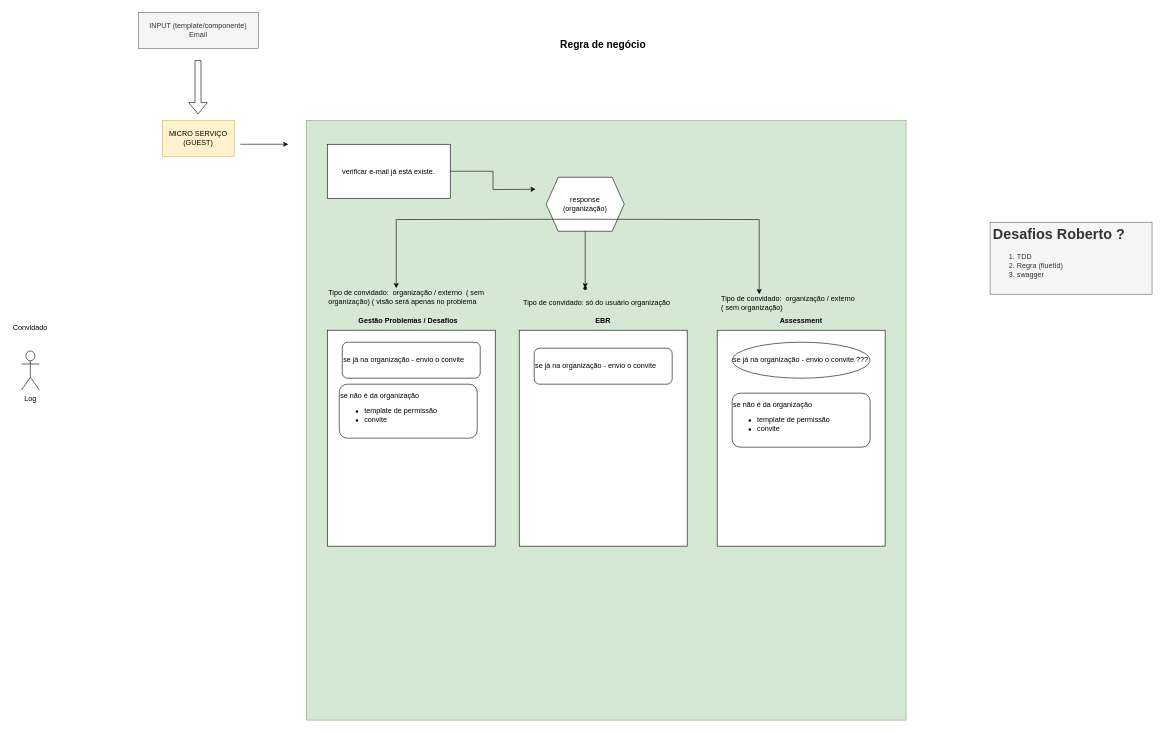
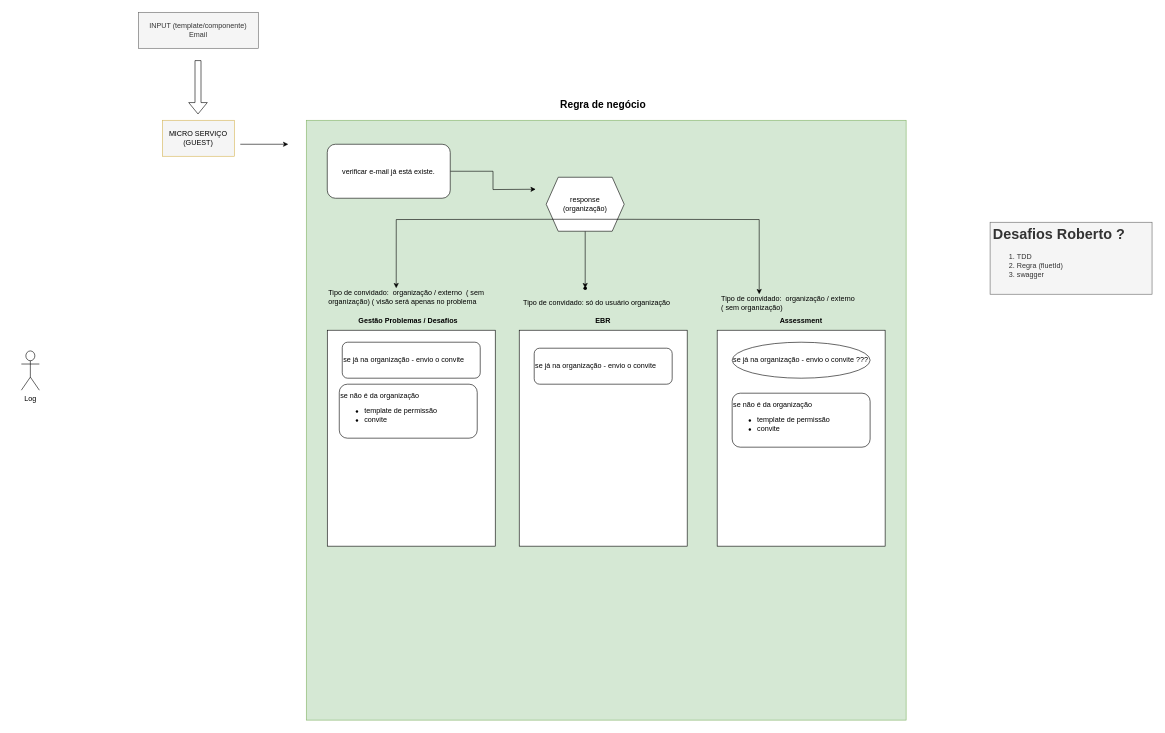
  <mxCell id="0" />
  <mxCell id="1" parent="0" />
  <mxCell id="2" value="" style="group" parent="1" vertex="1" connectable="0"><mxGeometry x="20" y="530" width="60" height="120" as="geometry" /></mxCell>
  <mxCell id="3" value="Log" style="shape=umlActor;verticalLabelPosition=bottom;verticalAlign=top;html=1;outlineConnect=0;" parent="2" vertex="1"><mxGeometry x="15" y="54.545" width="30" height="65.455" as="geometry" /></mxCell>
- <mxCell id="4" value="Convidado" style="text;html=1;strokeColor=none;fillColor=none;align=center;verticalAlign=middle;whiteSpace=wrap;rounded=0;" parent="2" vertex="1"><mxGeometry width="60" height="32.727" as="geometry" /></mxCell>
- <mxCell id="5" value="MICRO SERVIÇO (GUEST)" style="rounded=0;whiteSpace=wrap;html=1;fillColor=#fff2cc;strokeColor=#d6b656;" parent="1" vertex="1"><mxGeometry x="270" y="200" width="120" height="60" as="geometry" /></mxCell>
+ <mxCell id="5" value="MICRO SERVIÇO (GUEST)" style="rounded=0;whiteSpace=wrap;html=1;fillColor=#f5f5f5;strokeColor=#d6b656;" parent="1" vertex="1"><mxGeometry x="270" y="200" width="120" height="60" as="geometry" /></mxCell>
  <mxCell id="6" value="" style="shape=flexArrow;endArrow=classic;html=1;rounded=0;" parent="1" edge="1"><mxGeometry width="50" height="50" relative="1" as="geometry"><mxPoint x="329.5" y="100" as="sourcePoint" /><mxPoint x="329.5" y="190" as="targetPoint" /></mxGeometry></mxCell>
  <mxCell id="7" value="INPUT (template/componente)&lt;br&gt;Email" style="rounded=0;whiteSpace=wrap;html=1;fillColor=#f5f5f5;fontColor=#333333;strokeColor=#666666;" parent="1" vertex="1"><mxGeometry x="230" y="20" width="200" height="60" as="geometry" /></mxCell>
  <mxCell id="8" value="" style="endArrow=classic;html=1;rounded=0;" parent="1" edge="1"><mxGeometry width="50" height="50" relative="1" as="geometry"><mxPoint x="400" y="240" as="sourcePoint" /><mxPoint x="480" y="240" as="targetPoint" /></mxGeometry></mxCell>
  <mxCell id="9" value="" style="whiteSpace=wrap;html=1;aspect=fixed;fillColor=#d5e8d4;strokeColor=#82b366;" parent="1" vertex="1"><mxGeometry x="510" y="200" width="1000" height="1000" as="geometry" /></mxCell>
  <mxCell id="10" value="" style="rounded=0;whiteSpace=wrap;html=1;" parent="1" vertex="1"><mxGeometry x="545" y="550" width="280" height="360" as="geometry" /></mxCell>
  <mxCell id="11" value="Gestão Problemas / Desafios" style="text;html=1;strokeColor=none;fillColor=none;align=center;verticalAlign=middle;whiteSpace=wrap;rounded=0;fontStyle=1" parent="1" vertex="1"><mxGeometry x="575" y="520" width="210" height="30" as="geometry" /></mxCell>
  <mxCell id="12" value="" style="rounded=0;whiteSpace=wrap;html=1;" parent="1" vertex="1"><mxGeometry x="865" y="550" width="280" height="360" as="geometry" /></mxCell>
  <mxCell id="13" value="EBR" style="text;html=1;strokeColor=none;fillColor=none;align=center;verticalAlign=middle;whiteSpace=wrap;rounded=0;fontStyle=1" parent="1" vertex="1"><mxGeometry x="900" y="520" width="210" height="30" as="geometry" /></mxCell>
  <mxCell id="14" value="" style="rounded=0;whiteSpace=wrap;html=1;" parent="1" vertex="1"><mxGeometry x="1195" y="550" width="280" height="360" as="geometry" /></mxCell>
  <mxCell id="15" value="Assessment" style="text;html=1;strokeColor=none;fillColor=none;align=center;verticalAlign=middle;whiteSpace=wrap;rounded=0;fontStyle=1" parent="1" vertex="1"><mxGeometry x="1230" y="520" width="210" height="30" as="geometry" /></mxCell>
- <mxCell id="16" value="Regra de negócio" style="text;html=1;strokeColor=none;fillColor=none;align=center;verticalAlign=middle;whiteSpace=wrap;rounded=0;fontSize=17;fontStyle=1" parent="1" vertex="1"><mxGeometry x="870" y="60" width="270" height="30" as="geometry" /></mxCell>
+ <mxCell id="16" value="Regra de negócio" style="text;html=1;strokeColor=none;fillColor=none;align=center;verticalAlign=middle;whiteSpace=wrap;rounded=0;fontSize=17;fontStyle=1" parent="1" vertex="1"><mxGeometry x="870" y="160" width="270" height="30" as="geometry" /></mxCell>
  <mxCell id="17" value="" style="edgeStyle=orthogonalEdgeStyle;rounded=0;orthogonalLoop=1;jettySize=auto;html=1;fontSize=12;" parent="1" source="18" edge="1"><mxGeometry relative="1" as="geometry"><mxPoint x="892.5" y="315" as="targetPoint" /></mxGeometry></mxCell>
- <mxCell id="18" value="&lt;font style=&quot;font-size: 12px;&quot;&gt;verificar e-mail já está existe.&lt;/font&gt;" style="rounded=0;whiteSpace=wrap;html=1;fontSize=17;" parent="1" vertex="1"><mxGeometry x="545" y="240" width="205" height="90" as="geometry" /></mxCell>
+ <mxCell id="18" value="&lt;font style=&quot;font-size: 12px;&quot;&gt;verificar e-mail já está existe.&lt;/font&gt;" style="whiteSpace=wrap;html=1;fontSize=17;rounded=1;" parent="1" vertex="1"><mxGeometry x="545" y="240" width="205" height="90" as="geometry" /></mxCell>
  <mxCell id="19" value="" style="edgeStyle=orthogonalEdgeStyle;rounded=0;orthogonalLoop=1;jettySize=auto;html=1;fontSize=12;" parent="1" source="20" target="24" edge="1"><mxGeometry relative="1" as="geometry"><Array as="points"><mxPoint x="975" y="475" /></Array></mxGeometry></mxCell>
  <mxCell id="20" value="response&lt;br&gt;(organização)" style="shape=hexagon;perimeter=hexagonPerimeter2;whiteSpace=wrap;html=1;fixedSize=1;fontSize=12;" parent="1" vertex="1"><mxGeometry x="910" y="295" width="130" height="90" as="geometry" /></mxCell>
  <mxCell id="21" value="Tipo de convidado:&amp;nbsp; organização / externo&amp;nbsp; ( sem organização)" style="text;html=1;strokeColor=none;fillColor=none;align=left;verticalAlign=middle;whiteSpace=wrap;rounded=0;fontSize=12;" parent="1" vertex="1"><mxGeometry x="1200" y="490" width="230" height="30" as="geometry" /></mxCell>
  <mxCell id="22" value="Tipo de convidado:&amp;nbsp;só do usuário organização" style="text;html=1;strokeColor=none;fillColor=none;align=left;verticalAlign=middle;whiteSpace=wrap;rounded=0;fontSize=12;" parent="1" vertex="1"><mxGeometry x="870" y="490" width="250" height="30" as="geometry" /></mxCell>
  <mxCell id="23" value="Tipo de convidado:&amp;nbsp; organização / externo&amp;nbsp; ( sem organização) ( visão será apenas no problema" style="text;html=1;strokeColor=none;fillColor=none;align=left;verticalAlign=middle;whiteSpace=wrap;rounded=0;fontSize=12;" parent="1" vertex="1"><mxGeometry x="545" y="480" width="275" height="30" as="geometry" /></mxCell>
  <mxCell id="24" value="" style="shape=waypoint;sketch=0;size=6;pointerEvents=1;points=[];fillColor=default;resizable=0;rotatable=0;perimeter=centerPerimeter;snapToPoint=1;" parent="1" vertex="1"><mxGeometry x="955" y="460" width="40" height="40" as="geometry" /></mxCell>
  <mxCell id="25" value="" style="edgeStyle=orthogonalEdgeStyle;rounded=0;orthogonalLoop=1;jettySize=auto;html=1;fontSize=12;entryX=0.283;entryY=0;entryDx=0;entryDy=0;entryPerimeter=0;" parent="1" target="21" edge="1"><mxGeometry relative="1" as="geometry"><mxPoint x="970" y="365" as="sourcePoint" /><mxPoint x="980" y="485" as="targetPoint" /></mxGeometry></mxCell>
  <mxCell id="26" value="" style="edgeStyle=orthogonalEdgeStyle;rounded=0;orthogonalLoop=1;jettySize=auto;html=1;fontSize=12;entryX=0.418;entryY=0;entryDx=0;entryDy=0;entryPerimeter=0;" parent="1" target="23" edge="1"><mxGeometry relative="1" as="geometry"><mxPoint x="970" y="365" as="sourcePoint" /><mxPoint x="980" y="485" as="targetPoint" /></mxGeometry></mxCell>
  <mxCell id="27" value="se já na organização - envio o convite" style="rounded=1;whiteSpace=wrap;html=1;fontSize=12;align=left;" parent="1" vertex="1"><mxGeometry x="570" y="570" width="230" height="60" as="geometry" /></mxCell>
  <mxCell id="28" value="se não é da organização&amp;nbsp;&lt;br&gt;&lt;ul&gt;&lt;li&gt;template de permissão&amp;nbsp;&lt;/li&gt;&lt;li&gt;convite&amp;nbsp;&lt;/li&gt;&lt;/ul&gt;" style="rounded=1;whiteSpace=wrap;html=1;fontSize=12;verticalAlign=middle;align=left;" parent="1" vertex="1"><mxGeometry x="565" y="640" width="230" height="90" as="geometry" /></mxCell>
  <mxCell id="29" value="se já na organização - envio o convite" style="rounded=1;whiteSpace=wrap;html=1;fontSize=12;align=left;" parent="1" vertex="1"><mxGeometry x="890" y="580" width="230" height="60" as="geometry" /></mxCell>
  <mxCell id="30" value="se não é da organização&amp;nbsp;&lt;br&gt;&lt;ul&gt;&lt;li&gt;template de permissão&amp;nbsp;&lt;/li&gt;&lt;li&gt;convite&amp;nbsp;&lt;/li&gt;&lt;/ul&gt;" style="rounded=1;whiteSpace=wrap;html=1;fontSize=12;verticalAlign=middle;align=left;" parent="1" vertex="1"><mxGeometry x="1220" y="655" width="230" height="90" as="geometry" /></mxCell>
  <mxCell id="31" value="se já na organização - envio o convite ???" style="ellipse;whiteSpace=wrap;html=1;fontSize=12;align=left;" parent="1" vertex="1"><mxGeometry x="1220" y="570" width="230" height="60" as="geometry" /></mxCell>
  <mxCell id="32" value="&lt;h1&gt;Desafios Roberto ?&lt;/h1&gt;&lt;p&gt;&lt;/p&gt;&lt;ol&gt;&lt;li&gt;TDD&lt;/li&gt;&lt;li&gt;Regra (fluetId)&lt;/li&gt;&lt;li&gt;swagger&lt;/li&gt;&lt;/ol&gt;&lt;p&gt;&lt;/p&gt;" style="text;html=1;strokeColor=#666666;fillColor=#f5f5f5;spacing=5;spacingTop=-20;whiteSpace=wrap;overflow=hidden;rounded=0;fontSize=12;fontColor=#333333;" parent="1" vertex="1"><mxGeometry x="1650" y="370" width="270" height="120" as="geometry" /></mxCell>
